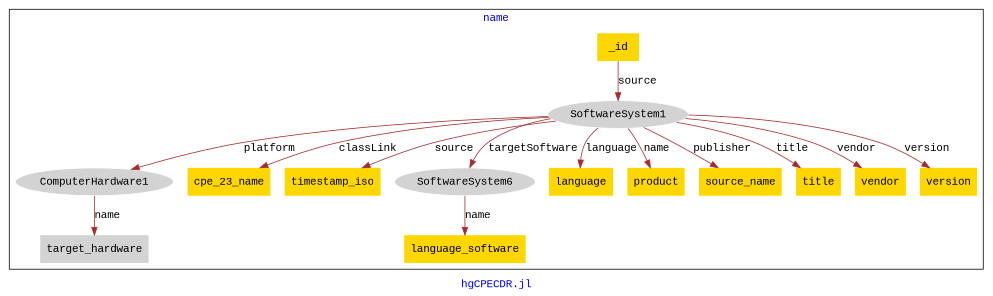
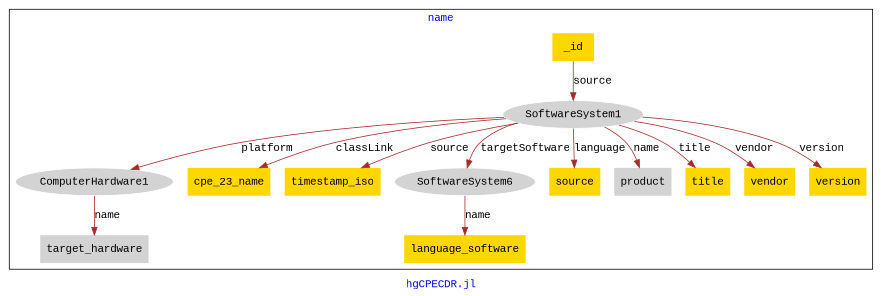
  digraph {
    fontcolor=blue
    fontname="Liberation Mono"
    label="hgCPECDR.jl"
    remincross=true
    node [fillcolor=gold fontname="Liberation Mono" style=filled shape=plaintext]
    edge [color=brown fontcolor=black fontname="Liberation Mono"]
    n1 [color=white fillcolor=lightgray label=ComputerHardware1 shape=""]
    n2 [fillcolor=lightgray label=target_hardware]
    n3 [color=white fillcolor=lightgray label=SoftwareSystem1 shape=""]
    n4 [label=cpe_23_name]
    n5 [label=timestamp_iso]
    n6 [color=white fillcolor=lightgray label=SoftwareSystem6 shape=""]
-   n7 [label=language]
-   n8 [label=product]
-   n9 [label=source_name]
+   n7 [label=source]
+   n8 [fillcolor=lightgray label=product]
    n10 [label=_id]
    n11 [label=title]
    n12 [label=vendor]
    n13 [label=version]
    n14 [label=language_software]
    subgraph cluster_1 {
      label=name
      n1
      n2
      n3
      n4
      n5
      n6
      n7
      n8
-     n9
      n10
      n11
      n12
      n13
      n14
    }
    n1 -> n2 [label=name]
    n3 -> n1 [label=platform]
    n3 -> n4 [label=classLink]
    n3 -> n5 [label=source]
    n3 -> n6 [label=targetSoftware]
    n3 -> n7 [label=language]
    n3 -> n8 [label=name]
-   n3 -> n9 [label=publisher]
    n3 -> n11 [label=title]
    n3 -> n12 [label=vendor]
    n3 -> n13 [label=version]
    n6 -> n14 [label=name]
    n10 -> n3 [label=source]
  }
